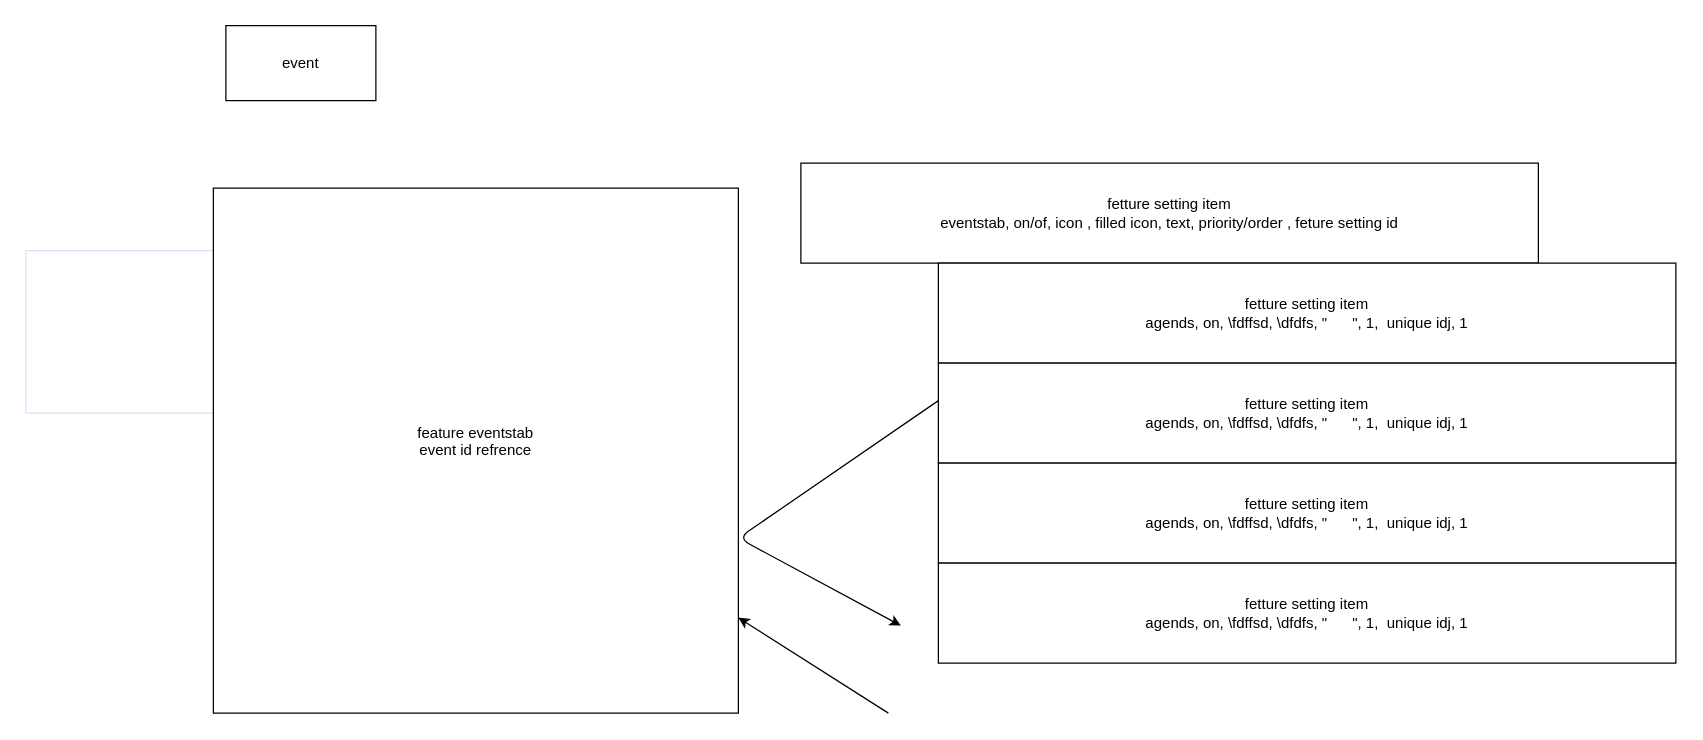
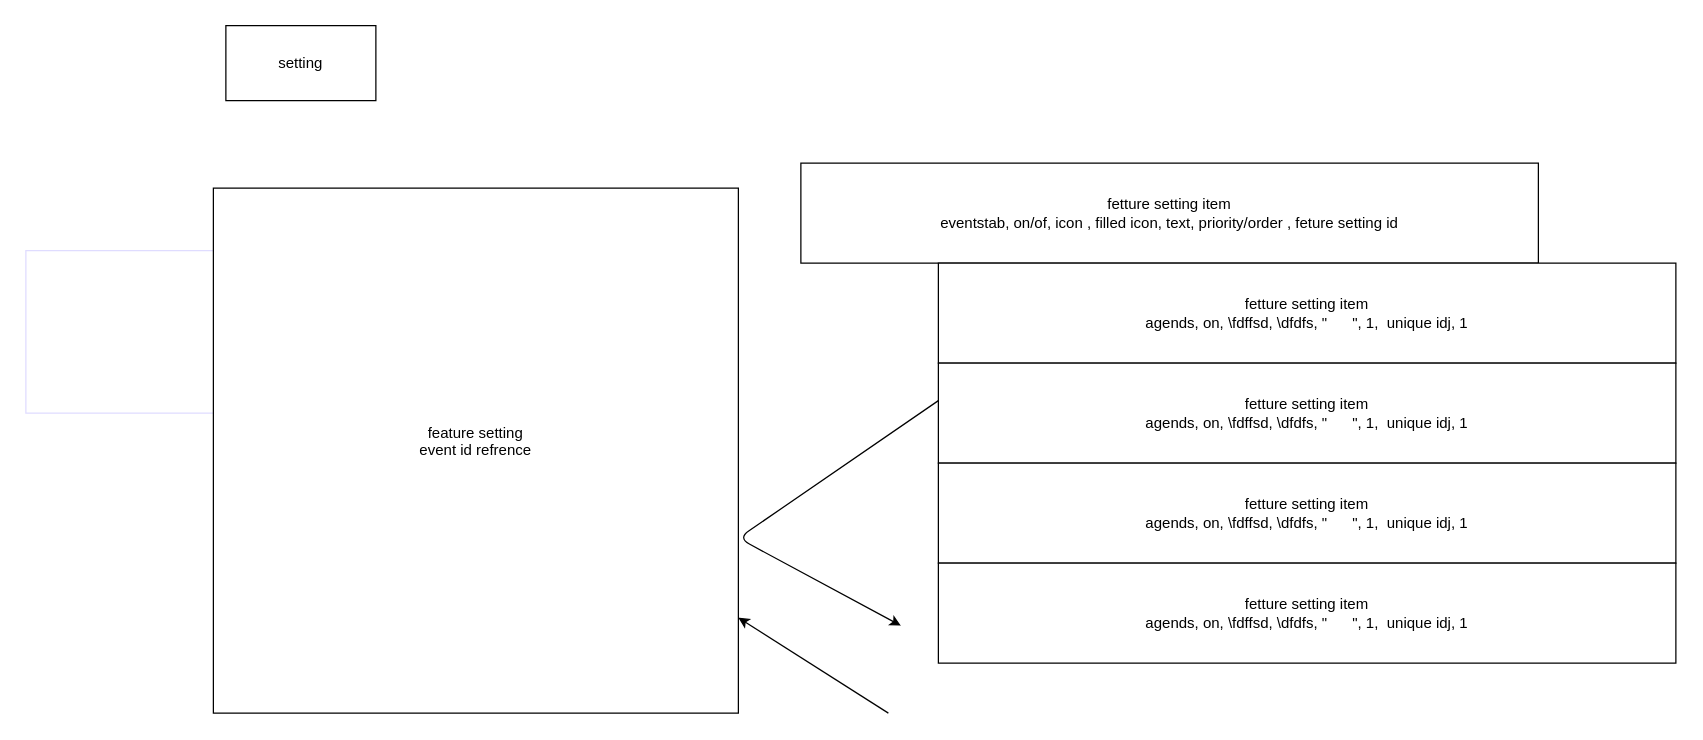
  <mxCell id="0" />
  <mxCell id="1" parent="0" />
  <mxCell id="2" value="" style="rounded=0;whiteSpace=wrap;html=1;strokeColor=#DFDCFF;" parent="1" vertex="1"><mxGeometry x="20" y="200" width="220" height="130" as="geometry" /></mxCell>
- <mxCell id="3" value="event" style="rounded=0;whiteSpace=wrap;html=1;" vertex="1" parent="1"><mxGeometry x="180" y="20" width="120" height="60" as="geometry" /></mxCell>
- <mxCell id="4" value="feature eventstab&lt;div&gt;event id refrence&lt;/div&gt;&lt;div&gt;&lt;br&gt;&lt;/div&gt;" style="whiteSpace=wrap;html=1;aspect=fixed;" vertex="1" parent="1"><mxGeometry x="170" y="150" width="420" height="420" as="geometry" /></mxCell>
+ <mxCell id="3" value="setting" style="rounded=0;whiteSpace=wrap;html=1;" vertex="1" parent="1"><mxGeometry x="180" y="20" width="120" height="60" as="geometry" /></mxCell>
+ <mxCell id="4" value="feature setting&lt;div&gt;event id refrence&lt;/div&gt;&lt;div&gt;&lt;br&gt;&lt;/div&gt;" style="whiteSpace=wrap;html=1;aspect=fixed;" vertex="1" parent="1"><mxGeometry x="170" y="150" width="420" height="420" as="geometry" /></mxCell>
  <mxCell id="5" value="fetture setting item&lt;div&gt;eventstab, on/of, icon , filled icon, text, priority/order , feture setting id&lt;/div&gt;" style="rounded=0;whiteSpace=wrap;html=1;" vertex="1" parent="1"><mxGeometry x="640" width="590" height="80" as="geometry" y="130" /></mxCell>
  <mxCell id="6" value="fetture setting item&lt;div&gt;agends, on, \fdffsd, \dfdfs, &quot;&amp;nbsp; &amp;nbsp; &amp;nbsp; &quot;, 1,&amp;nbsp; unique idj, 1&lt;/div&gt;" style="rounded=0;whiteSpace=wrap;html=1;" vertex="1" parent="1"><mxGeometry x="750" y="210" width="590" height="80" as="geometry" /></mxCell>
  <mxCell id="7" value="fetture setting item&lt;div&gt;agends, on, \fdffsd, \dfdfs, &quot;&amp;nbsp; &amp;nbsp; &amp;nbsp; &quot;, 1,&amp;nbsp; unique idj, 1&lt;/div&gt;" style="rounded=0;whiteSpace=wrap;html=1;" vertex="1" parent="1"><mxGeometry x="750" y="290" width="590" height="80" as="geometry" /></mxCell>
  <mxCell id="8" value="fetture setting item&lt;div&gt;agends, on, \fdffsd, \dfdfs, &quot;&amp;nbsp; &amp;nbsp; &amp;nbsp; &quot;, 1,&amp;nbsp; unique idj, 1&lt;/div&gt;" style="rounded=0;whiteSpace=wrap;html=1;" vertex="1" parent="1"><mxGeometry x="750" y="370" width="590" height="80" as="geometry" /></mxCell>
  <mxCell id="9" value="fetture setting item&lt;div&gt;agends, on, \fdffsd, \dfdfs, &quot;&amp;nbsp; &amp;nbsp; &amp;nbsp; &quot;, 1,&amp;nbsp; unique idj, 1&lt;/div&gt;" style="rounded=0;whiteSpace=wrap;html=1;" vertex="1" parent="1"><mxGeometry x="750" y="450" width="590" height="80" as="geometry" /></mxCell>
  <mxCell id="10" value="" style="endArrow=classic;html=1;" edge="1" parent="1" target="4"><mxGeometry width="50" height="50" relative="1" as="geometry"><mxPoint x="710" y="570" as="sourcePoint" /><mxPoint x="720" y="500" as="targetPoint" /></mxGeometry></mxCell>
  <mxCell id="11" value="" style="endArrow=classic;html=1;exitX=0;exitY=0.375;exitDx=0;exitDy=0;exitPerimeter=0;" edge="1" parent="1" source="7"><mxGeometry width="50" height="50" relative="1" as="geometry"><mxPoint x="670" y="550" as="sourcePoint" /><mxPoint x="720" y="500" as="targetPoint" /><Array as="points"><mxPoint x="590" y="430" /></Array></mxGeometry></mxCell>
